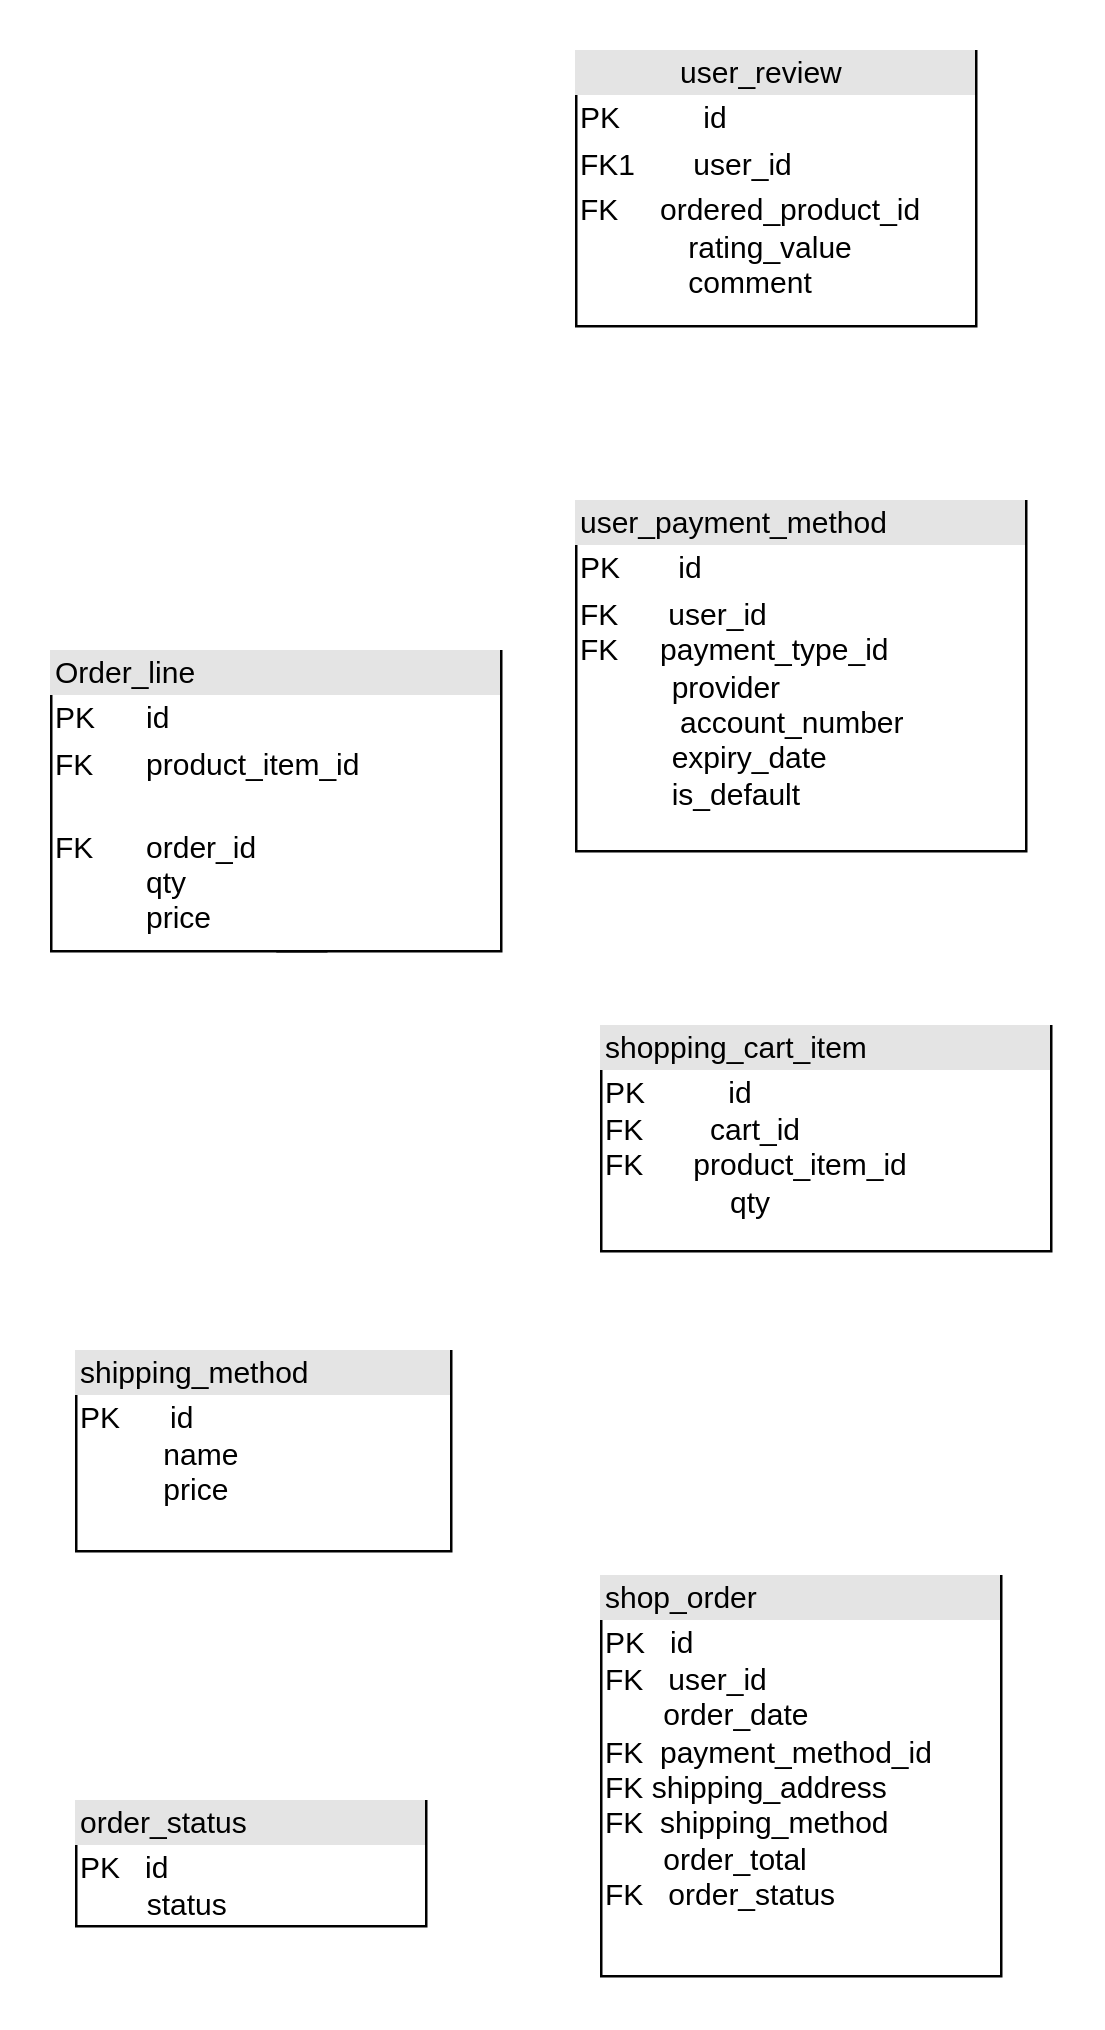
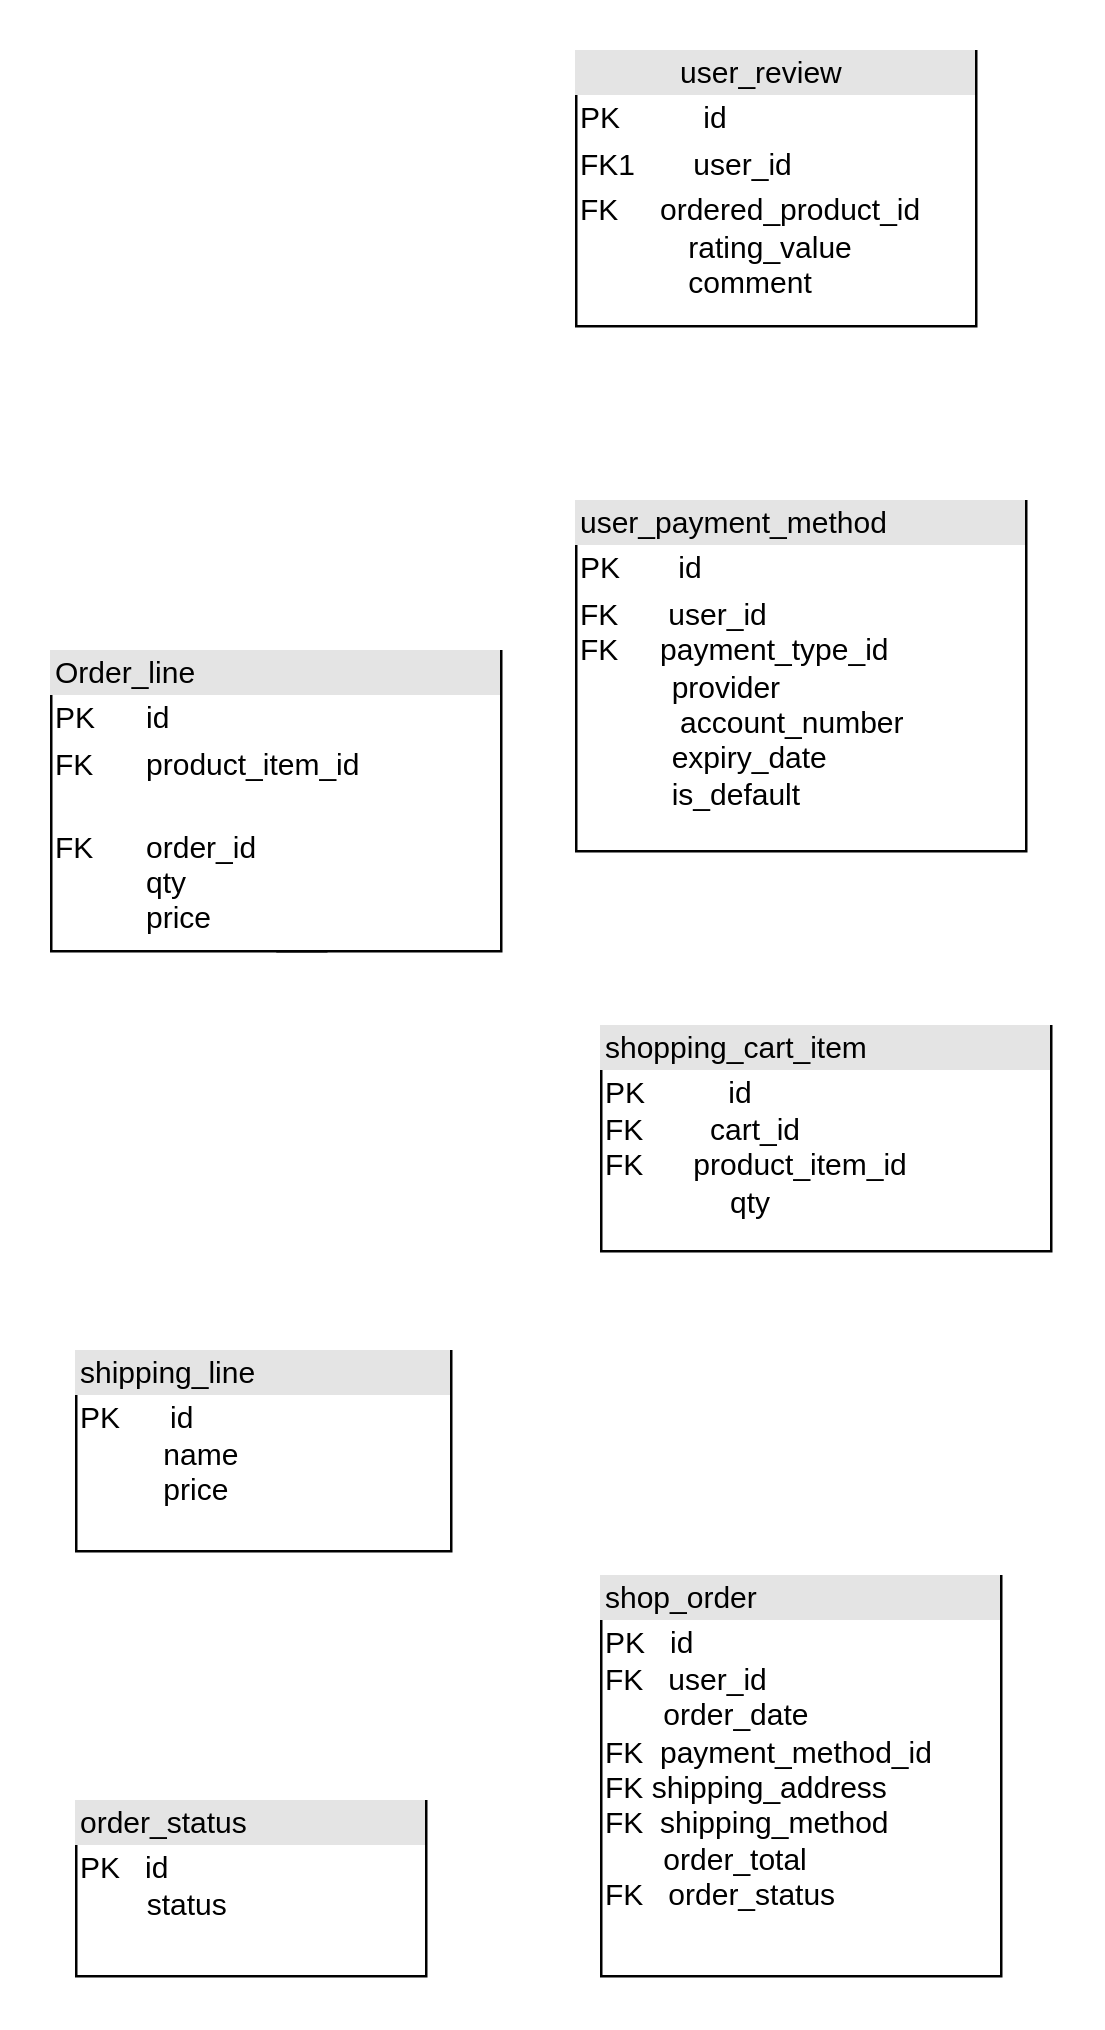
  <mxCell id="0" />
  <mxCell id="1" parent="0" />
  <mxCell id="2" style="edgeStyle=orthogonalEdgeStyle;rounded=0;orthogonalLoop=1;jettySize=auto;html=1;exitX=0.5;exitY=1;exitDx=0;exitDy=0;" edge="1" parent="1" source="3"><mxGeometry relative="1" as="geometry"><mxPoint x="130" y="360" as="targetPoint" /></mxGeometry></mxCell>
  <mxCell id="3" value="&lt;div style=&quot;box-sizing:border-box;width:100%;background:#e4e4e4;padding:2px;&quot;&gt;Order_line&lt;/div&gt;&lt;table style=&quot;width:100%;font-size:1em;&quot; cellpadding=&quot;2&quot; cellspacing=&quot;0&quot;&gt;&lt;tbody&gt;&lt;tr&gt;&lt;td&gt;PK&lt;/td&gt;&lt;td&gt;id&lt;br&gt;&lt;/td&gt;&lt;/tr&gt;&lt;tr&gt;&lt;td&gt;FK&amp;nbsp;&lt;br&gt;&lt;/td&gt;&lt;td&gt;product_item_id&lt;br&gt;&lt;/td&gt;&lt;/tr&gt;&lt;tr&gt;&lt;td&gt;&lt;br&gt;FK&lt;br&gt;&lt;br&gt;&lt;br&gt;&lt;br&gt;&lt;/td&gt;&lt;td&gt;order_id&lt;br&gt;qty&lt;br&gt;price&lt;/td&gt;&lt;/tr&gt;&lt;/tbody&gt;&lt;/table&gt;" style="verticalAlign=top;align=left;overflow=fill;html=1;whiteSpace=wrap;" vertex="1" parent="1"><mxGeometry x="20" y="260" width="180" height="120" as="geometry" /></mxCell>
  <mxCell id="4" value="&lt;div style=&quot;box-sizing:border-box;width:100%;background:#e4e4e4;padding:2px;&quot;&gt;&amp;nbsp; &amp;nbsp; &amp;nbsp; &amp;nbsp; &amp;nbsp; &amp;nbsp; user_review&lt;/div&gt;&lt;table style=&quot;width:100%;font-size:1em;&quot; cellpadding=&quot;2&quot; cellspacing=&quot;0&quot;&gt;&lt;tbody&gt;&lt;tr&gt;&lt;td&gt;PK&amp;nbsp; &amp;nbsp; &amp;nbsp; &amp;nbsp; &amp;nbsp; id&lt;/td&gt;&lt;td&gt;&lt;br&gt;&lt;/td&gt;&lt;/tr&gt;&lt;tr&gt;&lt;td&gt;FK1&amp;nbsp; &amp;nbsp; &amp;nbsp; &amp;nbsp;user_id&lt;/td&gt;&lt;td&gt;&lt;br&gt;&lt;/td&gt;&lt;/tr&gt;&lt;tr&gt;&lt;td&gt;FK&amp;nbsp; &amp;nbsp; &amp;nbsp;ordered_product_id&lt;br&gt;&amp;nbsp; &amp;nbsp; &amp;nbsp; &amp;nbsp; &amp;nbsp; &amp;nbsp; &amp;nbsp;rating_value&lt;br&gt;&amp;nbsp; &amp;nbsp; &amp;nbsp; &amp;nbsp; &amp;nbsp; &amp;nbsp; &amp;nbsp;comment&lt;br&gt;&amp;nbsp; &amp;nbsp;&amp;nbsp;&lt;/td&gt;&lt;td&gt;&lt;br&gt;&lt;br&gt;&lt;/td&gt;&lt;/tr&gt;&lt;/tbody&gt;&lt;/table&gt;" style="verticalAlign=top;align=left;overflow=fill;html=1;whiteSpace=wrap;" vertex="1" parent="1"><mxGeometry x="230" y="20" width="160" height="110" as="geometry" /></mxCell>
  <mxCell id="5" value="&lt;div style=&quot;box-sizing:border-box;width:100%;background:#e4e4e4;padding:2px;&quot;&gt;user_payment_method&lt;/div&gt;&lt;table style=&quot;width:100%;font-size:1em;&quot; cellpadding=&quot;2&quot; cellspacing=&quot;0&quot;&gt;&lt;tbody&gt;&lt;tr&gt;&lt;td&gt;PK&amp;nbsp; &amp;nbsp; &amp;nbsp; &amp;nbsp;id&lt;/td&gt;&lt;td&gt;&lt;br&gt;&lt;/td&gt;&lt;/tr&gt;&lt;tr&gt;&lt;td&gt;FK&amp;nbsp; &amp;nbsp; &amp;nbsp; user_id&lt;br&gt;FK&amp;nbsp; &amp;nbsp; &amp;nbsp;payment_type_id&lt;br&gt;&amp;nbsp; &amp;nbsp; &amp;nbsp; &amp;nbsp; &amp;nbsp; &amp;nbsp;provider&lt;br&gt;&amp;nbsp; &amp;nbsp; &amp;nbsp; &amp;nbsp; &amp;nbsp; &amp;nbsp; account_number&lt;br&gt;&amp;nbsp; &amp;nbsp; &amp;nbsp; &amp;nbsp; &amp;nbsp; &amp;nbsp;expiry_date&lt;br&gt;&amp;nbsp; &amp;nbsp; &amp;nbsp; &amp;nbsp; &amp;nbsp; &amp;nbsp;is_default&lt;/td&gt;&lt;td&gt;&lt;br&gt;&lt;/td&gt;&lt;/tr&gt;&lt;tr&gt;&lt;td&gt;&lt;/td&gt;&lt;td&gt;&lt;br&gt;&lt;/td&gt;&lt;/tr&gt;&lt;/tbody&gt;&lt;/table&gt;" style="verticalAlign=top;align=left;overflow=fill;html=1;whiteSpace=wrap;" vertex="1" parent="1"><mxGeometry x="230" y="200" width="180" height="140" as="geometry" /></mxCell>
  <mxCell id="6" value="&lt;div style=&quot;box-sizing:border-box;width:100%;background:#e4e4e4;padding:2px;&quot;&gt;shopping_cart_item&lt;/div&gt;&lt;table style=&quot;width:100%;font-size:1em;&quot; cellpadding=&quot;2&quot; cellspacing=&quot;0&quot;&gt;&lt;tbody&gt;&lt;tr&gt;&lt;td&gt;PK&amp;nbsp; &amp;nbsp; &amp;nbsp; &amp;nbsp; &amp;nbsp; id&lt;br&gt;FK&amp;nbsp; &amp;nbsp; &amp;nbsp; &amp;nbsp; cart_id&lt;br&gt;FK&amp;nbsp; &amp;nbsp; &amp;nbsp; product_item_id&lt;br&gt;&amp;nbsp; &amp;nbsp; &amp;nbsp; &amp;nbsp; &amp;nbsp; &amp;nbsp; &amp;nbsp; &amp;nbsp;qty&lt;/td&gt;&lt;td&gt;&lt;br&gt;&lt;/td&gt;&lt;/tr&gt;&lt;tr&gt;&lt;td&gt;&lt;br&gt;&lt;/td&gt;&lt;td&gt;&lt;br&gt;&lt;/td&gt;&lt;/tr&gt;&lt;tr&gt;&lt;td&gt;&lt;/td&gt;&lt;td&gt;&lt;br&gt;&lt;/td&gt;&lt;/tr&gt;&lt;/tbody&gt;&lt;/table&gt;" style="verticalAlign=top;align=left;overflow=fill;html=1;whiteSpace=wrap;" vertex="1" parent="1"><mxGeometry x="240" y="410" width="180" height="90" as="geometry" /></mxCell>
- <mxCell id="7" value="&lt;div style=&quot;box-sizing:border-box;width:100%;background:#e4e4e4;padding:2px;&quot;&gt;shipping_method&lt;/div&gt;&lt;table style=&quot;width:100%;font-size:1em;&quot; cellpadding=&quot;2&quot; cellspacing=&quot;0&quot;&gt;&lt;tbody&gt;&lt;tr&gt;&lt;td&gt;PK&amp;nbsp; &amp;nbsp; &amp;nbsp; id&lt;br&gt;&amp;nbsp; &amp;nbsp; &amp;nbsp; &amp;nbsp; &amp;nbsp; name&lt;br&gt;&amp;nbsp; &amp;nbsp; &amp;nbsp; &amp;nbsp; &amp;nbsp; price&lt;/td&gt;&lt;td&gt;&lt;br&gt;&lt;/td&gt;&lt;/tr&gt;&lt;tr&gt;&lt;td&gt;&lt;br&gt;&lt;/td&gt;&lt;td&gt;&lt;br&gt;&lt;/td&gt;&lt;/tr&gt;&lt;tr&gt;&lt;td&gt;&lt;/td&gt;&lt;td&gt;&lt;br&gt;&lt;/td&gt;&lt;/tr&gt;&lt;/tbody&gt;&lt;/table&gt;" style="verticalAlign=top;align=left;overflow=fill;html=1;whiteSpace=wrap;" vertex="1" parent="1"><mxGeometry x="30" y="540" width="150" height="80" as="geometry" /></mxCell>
- <mxCell id="8" value="&lt;div style=&quot;box-sizing:border-box;width:100%;background:#e4e4e4;padding:2px;&quot;&gt;order_status&lt;/div&gt;&lt;table style=&quot;width:100%;font-size:1em;&quot; cellpadding=&quot;2&quot; cellspacing=&quot;0&quot;&gt;&lt;tbody&gt;&lt;tr&gt;&lt;td&gt;PK&amp;nbsp; &amp;nbsp;id&lt;br&gt;&amp;nbsp; &amp;nbsp; &amp;nbsp; &amp;nbsp; status&lt;/td&gt;&lt;td&gt;&lt;br&gt;&lt;/td&gt;&lt;/tr&gt;&lt;tr&gt;&lt;td&gt;&lt;br&gt;&lt;/td&gt;&lt;td&gt;&lt;br&gt;&lt;/td&gt;&lt;/tr&gt;&lt;tr&gt;&lt;td&gt;&lt;/td&gt;&lt;td&gt;&lt;br&gt;&lt;/td&gt;&lt;/tr&gt;&lt;/tbody&gt;&lt;/table&gt;" style="verticalAlign=top;align=left;overflow=fill;html=1;whiteSpace=wrap;" vertex="1" parent="1"><mxGeometry x="30" y="720" width="140" height="50" as="geometry" /></mxCell>
+ <mxCell id="7" value="&lt;div style=&quot;box-sizing:border-box;width:100%;background:#e4e4e4;padding:2px;&quot;&gt;shipping_line&lt;/div&gt;&lt;table style=&quot;width:100%;font-size:1em;&quot; cellpadding=&quot;2&quot; cellspacing=&quot;0&quot;&gt;&lt;tbody&gt;&lt;tr&gt;&lt;td&gt;PK&amp;nbsp; &amp;nbsp; &amp;nbsp; id&lt;br&gt;&amp;nbsp; &amp;nbsp; &amp;nbsp; &amp;nbsp; &amp;nbsp; name&lt;br&gt;&amp;nbsp; &amp;nbsp; &amp;nbsp; &amp;nbsp; &amp;nbsp; price&lt;/td&gt;&lt;td&gt;&lt;br&gt;&lt;/td&gt;&lt;/tr&gt;&lt;tr&gt;&lt;td&gt;&lt;br&gt;&lt;/td&gt;&lt;td&gt;&lt;br&gt;&lt;/td&gt;&lt;/tr&gt;&lt;tr&gt;&lt;td&gt;&lt;/td&gt;&lt;td&gt;&lt;br&gt;&lt;/td&gt;&lt;/tr&gt;&lt;/tbody&gt;&lt;/table&gt;" style="verticalAlign=top;align=left;overflow=fill;html=1;whiteSpace=wrap;" vertex="1" parent="1"><mxGeometry x="30" y="540" width="150" height="80" as="geometry" /></mxCell>
+ <mxCell id="8" value="&lt;div style=&quot;box-sizing:border-box;width:100%;background:#e4e4e4;padding:2px;&quot;&gt;order_status&lt;/div&gt;&lt;table style=&quot;width:100%;font-size:1em;&quot; cellpadding=&quot;2&quot; cellspacing=&quot;0&quot;&gt;&lt;tbody&gt;&lt;tr&gt;&lt;td&gt;PK&amp;nbsp; &amp;nbsp;id&lt;br&gt;&amp;nbsp; &amp;nbsp; &amp;nbsp; &amp;nbsp; status&lt;/td&gt;&lt;td&gt;&lt;br&gt;&lt;/td&gt;&lt;/tr&gt;&lt;tr&gt;&lt;td&gt;&lt;br&gt;&lt;/td&gt;&lt;td&gt;&lt;br&gt;&lt;/td&gt;&lt;/tr&gt;&lt;tr&gt;&lt;td&gt;&lt;/td&gt;&lt;td&gt;&lt;br&gt;&lt;/td&gt;&lt;/tr&gt;&lt;/tbody&gt;&lt;/table&gt;" style="verticalAlign=top;align=left;overflow=fill;html=1;whiteSpace=wrap;" vertex="1" parent="1"><mxGeometry x="30" y="720" width="140" height="70" as="geometry" /></mxCell>
  <mxCell id="9" value="&lt;div style=&quot;box-sizing:border-box;width:100%;background:#e4e4e4;padding:2px;&quot;&gt;shop_order&lt;/div&gt;&lt;table style=&quot;width:100%;font-size:1em;&quot; cellpadding=&quot;2&quot; cellspacing=&quot;0&quot;&gt;&lt;tbody&gt;&lt;tr&gt;&lt;td&gt;PK&amp;nbsp; &amp;nbsp;id&lt;br&gt;FK&amp;nbsp; &amp;nbsp;user_id&lt;br&gt;&amp;nbsp; &amp;nbsp; &amp;nbsp; &amp;nbsp;order_date&lt;br&gt;FK&amp;nbsp; payment_method_id&lt;br&gt;FK shipping_address&lt;br&gt;FK&amp;nbsp; shipping_method&lt;br&gt;&amp;nbsp; &amp;nbsp; &amp;nbsp; &amp;nbsp;order_total&lt;br&gt;FK&amp;nbsp; &amp;nbsp;order_status&lt;br&gt;&lt;br&gt;&lt;/td&gt;&lt;td&gt;&lt;br&gt;&lt;/td&gt;&lt;/tr&gt;&lt;tr&gt;&lt;td&gt;&lt;br&gt;&lt;/td&gt;&lt;td&gt;&lt;br&gt;&lt;/td&gt;&lt;/tr&gt;&lt;tr&gt;&lt;td&gt;&lt;/td&gt;&lt;td&gt;&lt;br&gt;&lt;/td&gt;&lt;/tr&gt;&lt;/tbody&gt;&lt;/table&gt;" style="verticalAlign=top;align=left;overflow=fill;html=1;whiteSpace=wrap;" vertex="1" parent="1"><mxGeometry x="240" y="630" width="160" height="160" as="geometry" /></mxCell>
